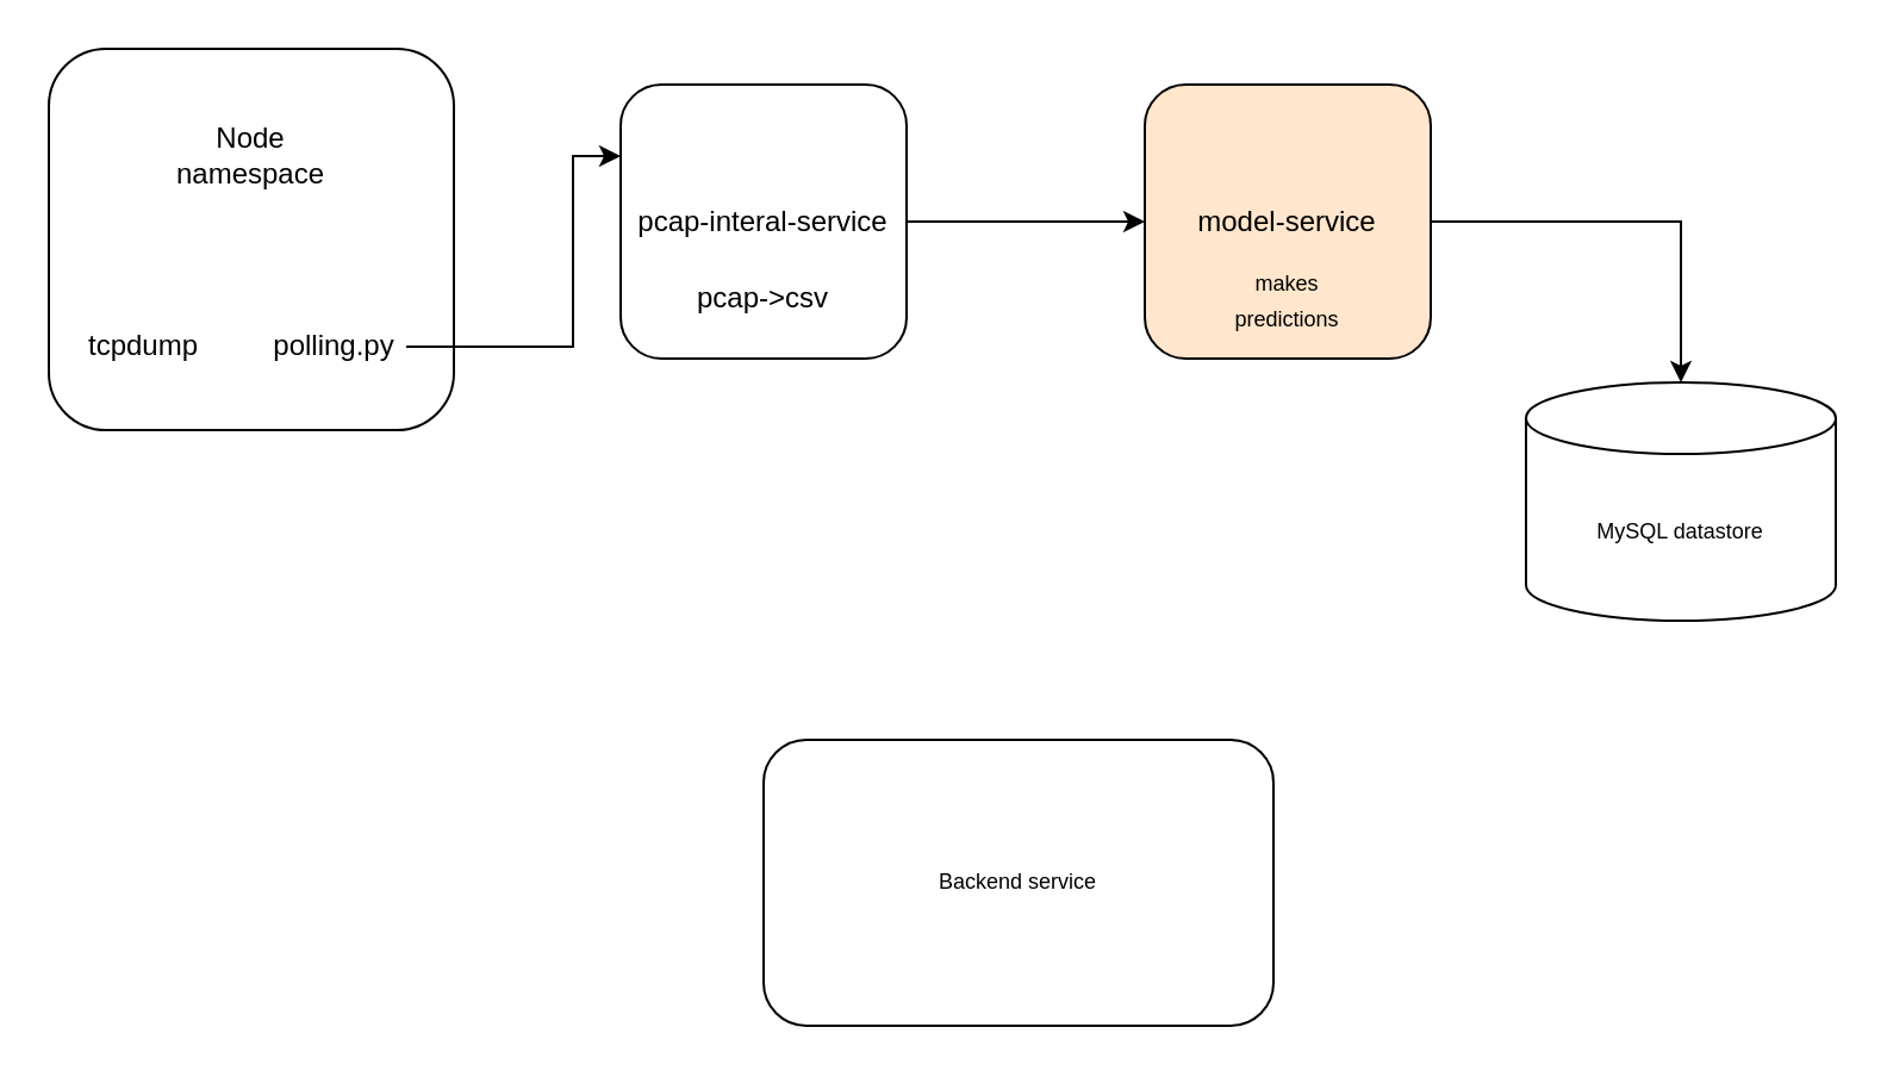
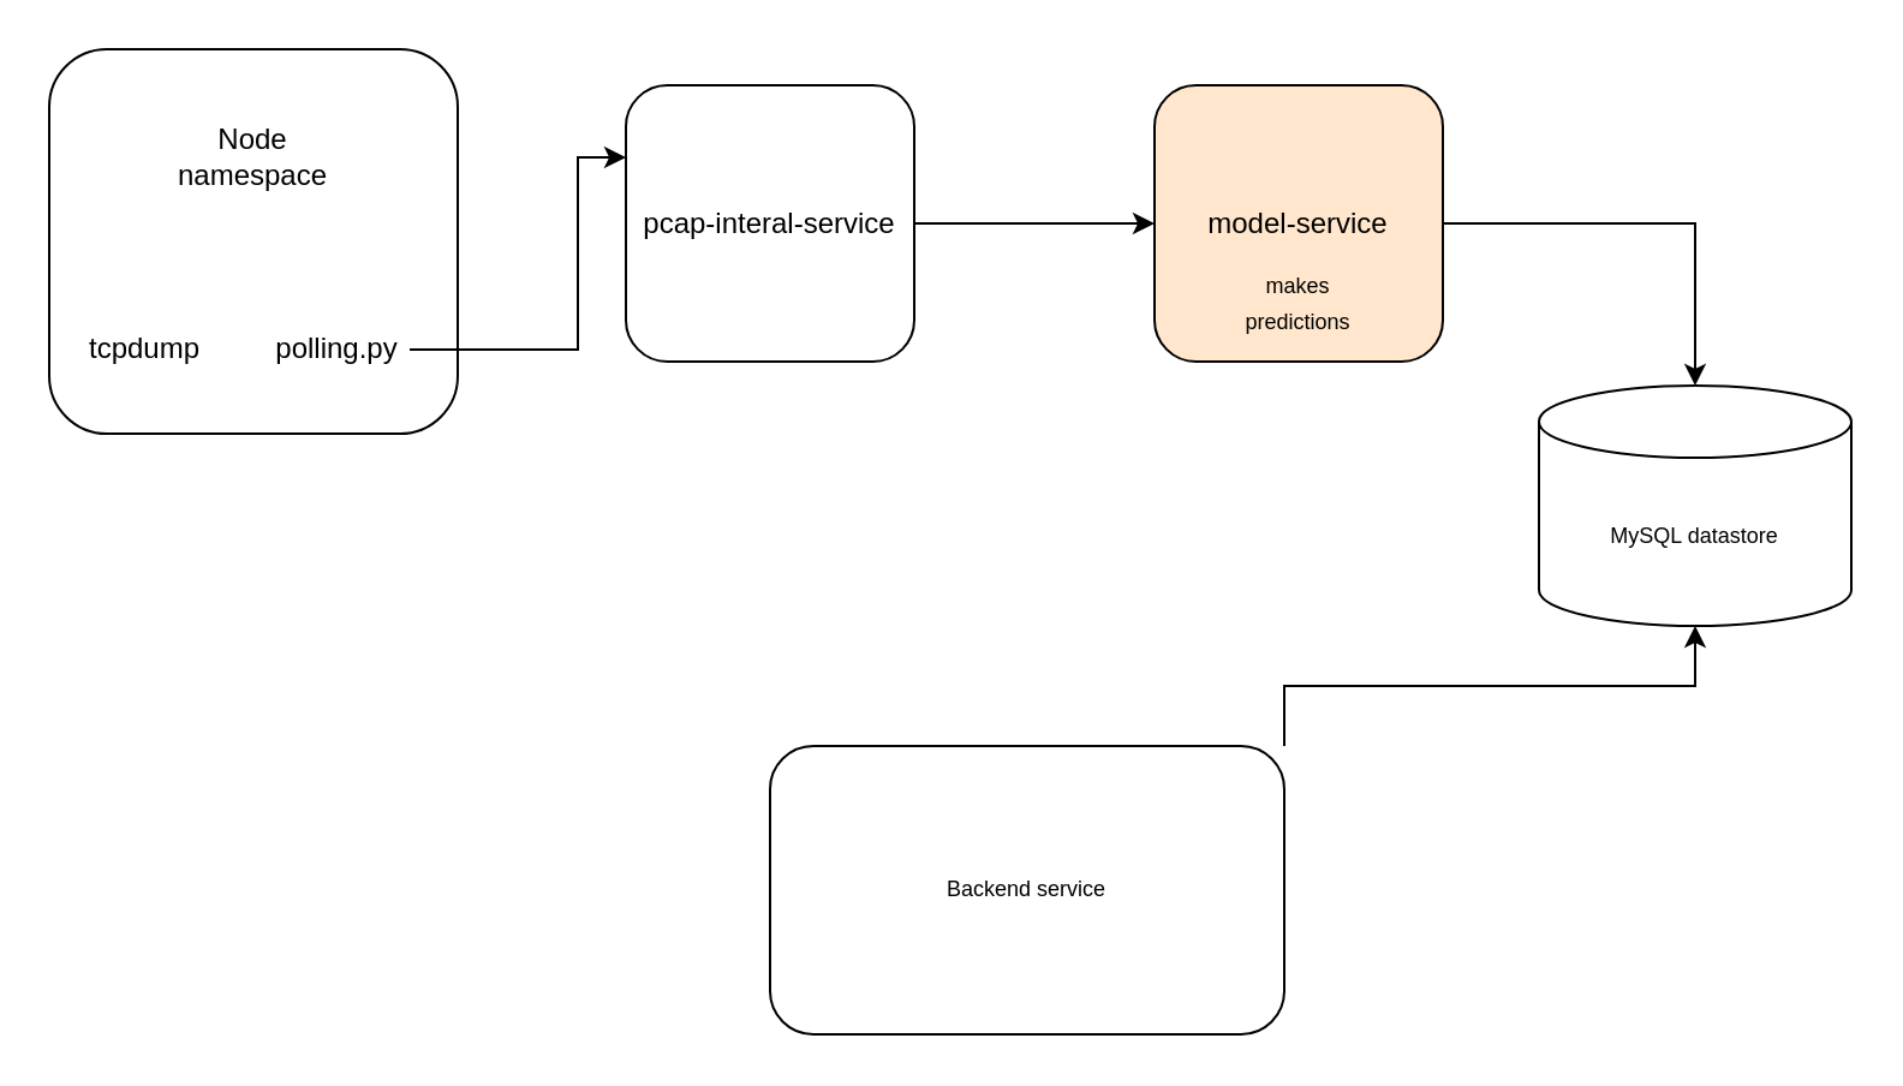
  <mxCell id="0" />
  <mxCell id="1" parent="0" />
  <mxCell id="2" value="" style="rounded=1;whiteSpace=wrap;html=1;" vertex="1" parent="1"><mxGeometry x="20" y="20" width="170" height="160" as="geometry" /></mxCell>
  <mxCell id="3" value="Node namespace&lt;br&gt;" style="text;html=1;strokeColor=none;fillColor=none;align=center;verticalAlign=middle;whiteSpace=wrap;rounded=0;" vertex="1" parent="1"><mxGeometry x="75" y="50" width="60" height="30" as="geometry" /></mxCell>
  <mxCell id="4" value="tcpdump" style="text;html=1;strokeColor=none;fillColor=none;align=center;verticalAlign=middle;whiteSpace=wrap;rounded=0;" vertex="1" parent="1"><mxGeometry x="30" y="130" width="60" height="30" as="geometry" /></mxCell>
  <mxCell id="5" style="edgeStyle=orthogonalEdgeStyle;rounded=0;orthogonalLoop=1;jettySize=auto;html=1;exitX=1;exitY=0.5;exitDx=0;exitDy=0;" edge="1" parent="1" source="6" target="8"><mxGeometry relative="1" as="geometry"><Array as="points"><mxPoint x="240" y="145" /><mxPoint x="240" y="65" /></Array></mxGeometry></mxCell>
  <mxCell id="6" value="polling.py&lt;br&gt;" style="text;html=1;strokeColor=none;fillColor=none;align=center;verticalAlign=middle;whiteSpace=wrap;rounded=0;" vertex="1" parent="1"><mxGeometry x="110" y="130" width="60" height="30" as="geometry" /></mxCell>
  <mxCell id="7" style="edgeStyle=orthogonalEdgeStyle;rounded=0;orthogonalLoop=1;jettySize=auto;html=1;exitX=1;exitY=0.5;exitDx=0;exitDy=0;fontSize=9;" edge="1" parent="1" source="8" target="11"><mxGeometry relative="1" as="geometry" /></mxCell>
  <mxCell id="8" value="pcap-interal-service" style="rounded=1;whiteSpace=wrap;html=1;" vertex="1" parent="1"><mxGeometry x="260" y="35" width="120" height="115" as="geometry" /></mxCell>
- <mxCell id="9" value="pcap-&amp;gt;csv" style="text;html=1;strokeColor=none;fillColor=none;align=center;verticalAlign=middle;whiteSpace=wrap;rounded=0;" vertex="1" parent="1"><mxGeometry x="290" y="110" width="60" height="30" as="geometry" /></mxCell>
  <mxCell id="10" style="edgeStyle=orthogonalEdgeStyle;rounded=0;orthogonalLoop=1;jettySize=auto;html=1;exitX=1;exitY=0.5;exitDx=0;exitDy=0;fontSize=9;" edge="1" parent="1" source="11" target="13"><mxGeometry relative="1" as="geometry"><mxPoint x="670" y="200" as="targetPoint" /></mxGeometry></mxCell>
  <mxCell id="11" value="model-service" style="rounded=1;whiteSpace=wrap;html=1;fillColor=#ffe6cc;" vertex="1" parent="1"><mxGeometry x="480" y="35" width="120" height="115" as="geometry" /></mxCell>
  <mxCell id="12" value="&lt;font style=&quot;font-size: 9px&quot;&gt;makes predictions&lt;/font&gt;" style="text;html=1;strokeColor=none;fillColor=none;align=center;verticalAlign=middle;whiteSpace=wrap;rounded=0;" vertex="1" parent="1"><mxGeometry x="510" y="110" width="60" height="30" as="geometry" /></mxCell>
  <mxCell id="13" value="MySQL datastore" style="shape=cylinder3;whiteSpace=wrap;html=1;boundedLbl=1;backgroundOutline=1;size=15;fontSize=9;" vertex="1" parent="1"><mxGeometry x="640" y="160" width="130" height="100" as="geometry" /></mxCell>
+ <mxCell id="14" style="edgeStyle=orthogonalEdgeStyle;rounded=0;orthogonalLoop=1;jettySize=auto;html=1;exitX=1;exitY=0;exitDx=0;exitDy=0;fontSize=9;" edge="1" parent="1" source="15" target="13"><mxGeometry relative="1" as="geometry" /></mxCell>
  <mxCell id="15" value="Backend service" style="rounded=1;whiteSpace=wrap;html=1;fontSize=9;" vertex="1" parent="1"><mxGeometry x="320" y="310" width="214" height="120" as="geometry" /></mxCell>
